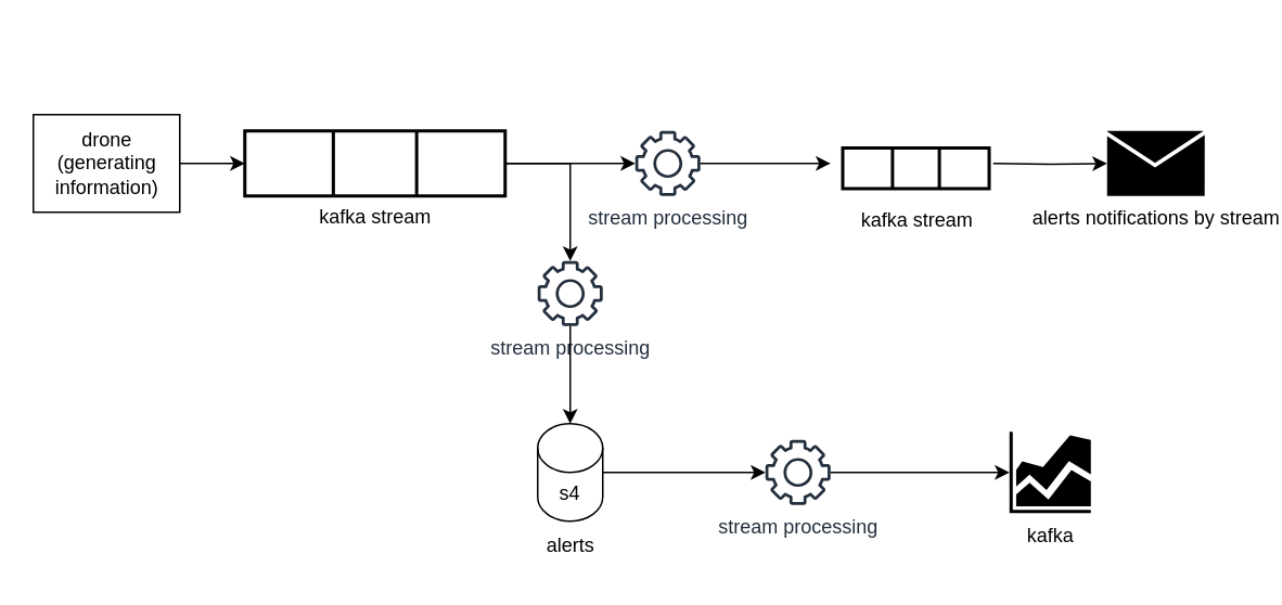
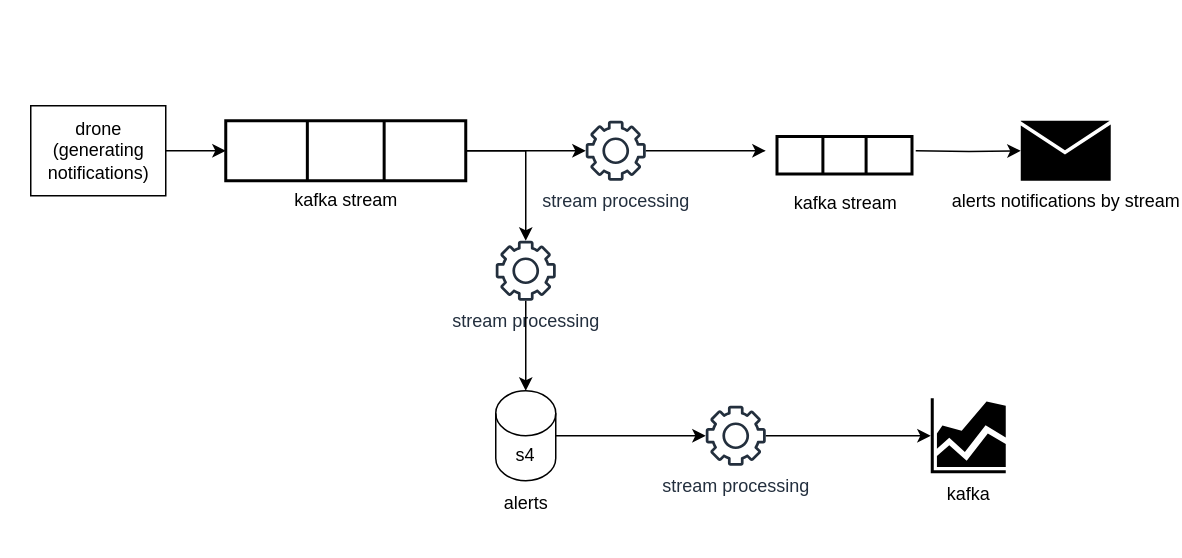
  <mxCell id="0" />
  <mxCell id="1" parent="0" />
  <mxCell id="2" style="edgeStyle=orthogonalEdgeStyle;rounded=0;orthogonalLoop=1;jettySize=auto;html=1;" parent="1" source="4" target="8" edge="1"><mxGeometry relative="1" as="geometry" /></mxCell>
  <mxCell id="3" style="edgeStyle=orthogonalEdgeStyle;rounded=0;orthogonalLoop=1;jettySize=auto;html=1;" parent="1" source="4" target="12" edge="1"><mxGeometry relative="1" as="geometry" /></mxCell>
  <mxCell id="4" value="" style="strokeWidth=2;html=1;shape=mxgraph.lean_mapping.buffer_or_safety_stock;rotation=-90;" parent="1" vertex="1"><mxGeometry x="210" y="20" width="40" height="160" as="geometry" /></mxCell>
  <mxCell id="5" value="kafka stream" style="text;html=1;align=center;verticalAlign=middle;resizable=0;points=[];autosize=1;strokeColor=none;fillColor=none;" parent="1" vertex="1"><mxGeometry x="185" y="118" width="90" height="30" as="geometry" /></mxCell>
  <mxCell id="6" style="edgeStyle=orthogonalEdgeStyle;rounded=0;orthogonalLoop=1;jettySize=auto;html=1;entryX=0.5;entryY=0;entryDx=0;entryDy=0;" parent="1" source="7" target="4" edge="1"><mxGeometry relative="1" as="geometry" /></mxCell>
- <mxCell id="7" value="drone&lt;br&gt;(generating&lt;div&gt;information)&lt;/div&gt;" style="text;html=1;align=center;verticalAlign=middle;resizable=0;points=[];autosize=1;strokeColor=default;fillColor=none;" parent="1" vertex="1"><mxGeometry x="20" y="70" width="90" height="60" as="geometry" /></mxCell>
+ <mxCell id="7" value="drone&lt;br&gt;(generating&lt;div&gt;notifications)&lt;/div&gt;" style="text;html=1;align=center;verticalAlign=middle;resizable=0;points=[];autosize=1;strokeColor=default;fillColor=none;" parent="1" vertex="1"><mxGeometry x="20" y="70" width="90" height="60" as="geometry" /></mxCell>
  <mxCell id="8" value="stream processing" style="sketch=0;outlineConnect=0;fontColor=#232F3E;gradientColor=none;fillColor=#232F3D;strokeColor=none;dashed=0;verticalLabelPosition=bottom;verticalAlign=top;align=center;html=1;fontSize=12;fontStyle=0;aspect=fixed;pointerEvents=1;shape=mxgraph.aws4.gear;" parent="1" vertex="1"><mxGeometry x="390" y="80" width="40" height="40" as="geometry" /></mxCell>
  <mxCell id="9" style="edgeStyle=orthogonalEdgeStyle;rounded=0;orthogonalLoop=1;jettySize=auto;html=1;" parent="1" target="11" edge="1"><mxGeometry relative="1" as="geometry"><mxPoint x="610" y="100" as="sourcePoint" /></mxGeometry></mxCell>
  <mxCell id="10" style="edgeStyle=orthogonalEdgeStyle;rounded=0;orthogonalLoop=1;jettySize=auto;html=1;entryX=0;entryY=0.5;entryDx=0;entryDy=0;entryPerimeter=0;" parent="1" source="8" edge="1"><mxGeometry relative="1" as="geometry"><mxPoint x="510" y="100" as="targetPoint" /></mxGeometry></mxCell>
  <mxCell id="11" value="alerts notifications by stream" style="sketch=0;pointerEvents=1;shadow=0;dashed=0;strokeColor=none;fillColor=#000000;labelPosition=center;verticalLabelPosition=bottom;verticalAlign=top;align=center;outlineConnect=0;shape=mxgraph.veeam2.letter;html=1;" parent="1" vertex="1"><mxGeometry x="680" y="80" width="60" height="40" as="geometry" /></mxCell>
  <mxCell id="12" value="stream processing" style="sketch=0;outlineConnect=0;fontColor=#232F3E;gradientColor=none;fillColor=#232F3D;strokeColor=none;dashed=0;verticalLabelPosition=bottom;verticalAlign=top;align=center;html=1;fontSize=12;fontStyle=0;aspect=fixed;pointerEvents=1;shape=mxgraph.aws4.gear;" parent="1" vertex="1"><mxGeometry x="330" y="160" width="40" height="40" as="geometry" /></mxCell>
  <mxCell id="13" style="edgeStyle=orthogonalEdgeStyle;rounded=0;orthogonalLoop=1;jettySize=auto;html=1;" parent="1" source="14" target="17" edge="1"><mxGeometry relative="1" as="geometry" /></mxCell>
  <mxCell id="14" value="s4" style="shape=cylinder3;whiteSpace=wrap;html=1;boundedLbl=1;backgroundOutline=1;size=15;" parent="1" vertex="1"><mxGeometry x="330" y="260" width="40" height="60" as="geometry" /></mxCell>
  <mxCell id="15" style="edgeStyle=orthogonalEdgeStyle;rounded=0;orthogonalLoop=1;jettySize=auto;html=1;entryX=0.5;entryY=0;entryDx=0;entryDy=0;entryPerimeter=0;" parent="1" source="12" target="14" edge="1"><mxGeometry relative="1" as="geometry" /></mxCell>
  <mxCell id="16" value="alerts" style="text;html=1;align=center;verticalAlign=middle;resizable=0;points=[];autosize=1;strokeColor=none;fillColor=none;" parent="1" vertex="1"><mxGeometry x="315" y="320" width="70" height="30" as="geometry" /></mxCell>
  <mxCell id="17" value="stream processing" style="sketch=0;outlineConnect=0;fontColor=#232F3E;gradientColor=none;fillColor=#232F3D;strokeColor=none;dashed=0;verticalLabelPosition=bottom;verticalAlign=top;align=center;html=1;fontSize=12;fontStyle=0;aspect=fixed;pointerEvents=1;shape=mxgraph.aws4.gear;" parent="1" vertex="1"><mxGeometry x="470" y="270" width="40" height="40" as="geometry" /></mxCell>
  <mxCell id="18" value="kafka" style="sketch=0;aspect=fixed;pointerEvents=1;shadow=0;dashed=0;html=1;strokeColor=none;labelPosition=center;verticalLabelPosition=bottom;verticalAlign=top;align=center;fillColor=#000000;shape=mxgraph.mscae.general.graph" parent="1" vertex="1"><mxGeometry x="620" y="265" width="50" height="50" as="geometry" /></mxCell>
  <mxCell id="19" style="edgeStyle=orthogonalEdgeStyle;rounded=0;orthogonalLoop=1;jettySize=auto;html=1;entryX=0;entryY=0.5;entryDx=0;entryDy=0;entryPerimeter=0;" parent="1" source="17" target="18" edge="1"><mxGeometry relative="1" as="geometry" /></mxCell>
  <mxCell id="20" value="" style="strokeWidth=2;html=1;shape=mxgraph.lean_mapping.buffer_or_safety_stock;rotation=-90;" vertex="1" parent="1"><mxGeometry x="550" y="58" width="25" height="90" as="geometry" /></mxCell>
  <mxCell id="21" value="kafka stream" style="text;html=1;align=center;verticalAlign=middle;resizable=0;points=[];autosize=1;strokeColor=none;fillColor=none;" vertex="1" parent="1"><mxGeometry x="517.5" y="120" width="90" height="30" as="geometry" /></mxCell>
